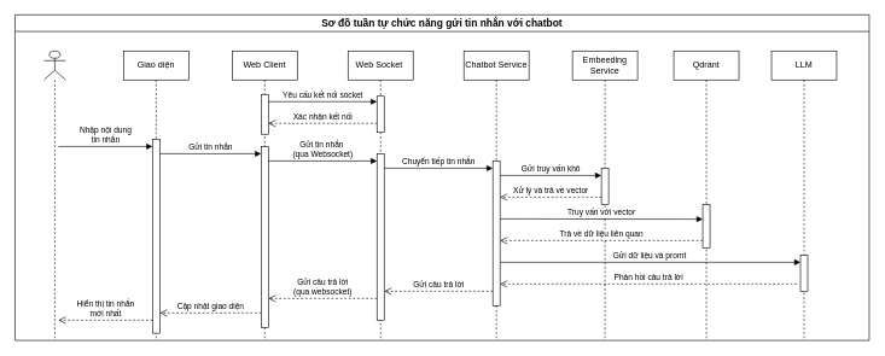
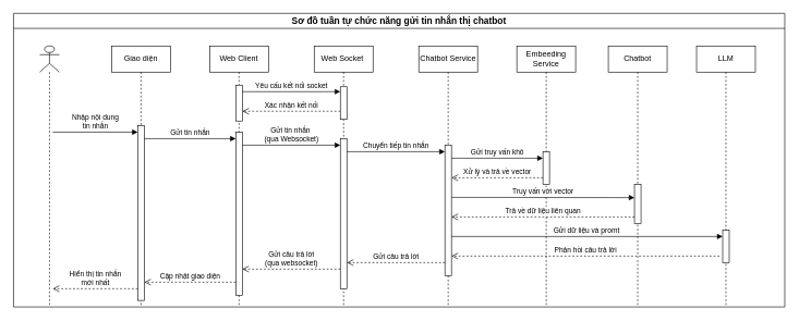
  <mxCell id="0" />
  <mxCell id="1" parent="0" />
- <mxCell id="2" value="Sơ đồ tuần tự chức năng gửi tin nhắn với chatbot" style="swimlane;whiteSpace=wrap;html=1;startSize=23;fontSize=14;" parent="1" vertex="1"><mxGeometry x="20" y="20" width="1180" height="450" as="geometry" /></mxCell>
+ <mxCell id="2" value="Sơ đồ tuần tự chức năng gửi tin nhắn thị chatbot" style="swimlane;whiteSpace=wrap;html=1;startSize=23;fontSize=14;" parent="1" vertex="1"><mxGeometry x="20" y="20" width="1180" height="450" as="geometry" /></mxCell>
  <mxCell id="3" value="" style="shape=umlLifeline;perimeter=lifelinePerimeter;whiteSpace=wrap;html=1;container=1;dropTarget=0;collapsible=0;recursiveResize=0;outlineConnect=0;portConstraint=eastwest;newEdgeStyle={&quot;curved&quot;:0,&quot;rounded&quot;:0};participant=umlActor;" parent="2" vertex="1"><mxGeometry x="40" y="50" width="30" height="400" as="geometry" /></mxCell>
  <mxCell id="4" value="Giao diện" style="shape=umlLifeline;perimeter=lifelinePerimeter;whiteSpace=wrap;html=1;container=1;dropTarget=0;collapsible=0;recursiveResize=0;outlineConnect=0;portConstraint=eastwest;newEdgeStyle={&quot;curved&quot;:0,&quot;rounded&quot;:0};" parent="2" vertex="1"><mxGeometry x="150" y="50" width="90" height="400" as="geometry" /></mxCell>
  <mxCell id="5" value="" style="html=1;points=[[0,0,0,0,5],[0,1,0,0,-5],[1,0,0,0,5],[1,1,0,0,-5]];perimeter=orthogonalPerimeter;outlineConnect=0;targetShapes=umlLifeline;portConstraint=eastwest;newEdgeStyle={&quot;curved&quot;:0,&quot;rounded&quot;:0};" parent="4" vertex="1"><mxGeometry x="40" y="122" width="10" height="268" as="geometry" /></mxCell>
  <mxCell id="6" value="Web Client" style="shape=umlLifeline;perimeter=lifelinePerimeter;whiteSpace=wrap;html=1;container=1;dropTarget=0;collapsible=0;recursiveResize=0;outlineConnect=0;portConstraint=eastwest;newEdgeStyle={&quot;curved&quot;:0,&quot;rounded&quot;:0};" parent="2" vertex="1"><mxGeometry x="300" y="50" width="90" height="400" as="geometry" /></mxCell>
  <mxCell id="7" value="&lt;span style=&quot;color: rgba(0, 0, 0, 0); font-family: monospace; font-size: 0px; text-align: start;&quot;&gt;%3CmxGraphModel%3E%3Croot%3E%3CmxCell%20id%3D%220%22%2F%3E%3CmxCell%20id%3D%221%22%20parent%3D%220%22%2F%3E%3CmxCell%20id%3D%222%22%20value%3D%22G%E1%BB%8Di%20API%20t%C3%ACm%20ki%E1%BA%BFm%20d%E1%BB%AF%20li%E1%BB%87u%22%20style%3D%22html%3D1%3BverticalAlign%3Dbottom%3BendArrow%3Dblock%3Bcurved%3D0%3Brounded%3D0%3B%22%20edge%3D%221%22%20parent%3D%221%22%3E%3CmxGeometry%20width%3D%2280%22%20relative%3D%221%22%20as%3D%22geometry%22%3E%3CmxPoint%20x%3D%22360%22%20y%3D%22730%22%20as%3D%22sourcePoint%22%2F%3E%3CmxPoint%20x%3D%22580%22%20y%3D%22730%22%20as%3D%22targetPoint%22%2F%3E%3C%2FmxGeometry%3E%3C%2FmxCell%3E%3C%2Froot%3E%3C%2FmxGraphModel%3E&lt;/span&gt;" style="html=1;points=[[0,0,0,0,5],[0,1,0,0,-5],[1,0,0,0,5],[1,1,0,0,-5]];perimeter=orthogonalPerimeter;outlineConnect=0;targetShapes=umlLifeline;portConstraint=eastwest;newEdgeStyle={&quot;curved&quot;:0,&quot;rounded&quot;:0};" parent="6" vertex="1"><mxGeometry x="40" y="132" width="10" height="250" as="geometry" /></mxCell>
  <mxCell id="8" value="" style="html=1;points=[[0,0,0,0,5],[0,1,0,0,-5],[1,0,0,0,5],[1,1,0,0,-5]];perimeter=orthogonalPerimeter;outlineConnect=0;targetShapes=umlLifeline;portConstraint=eastwest;newEdgeStyle={&quot;curved&quot;:0,&quot;rounded&quot;:0};" parent="6" vertex="1"><mxGeometry x="40" y="60" width="10" height="55" as="geometry" /></mxCell>
  <mxCell id="9" value="Yêu cấu kết nối socket" style="html=1;verticalAlign=bottom;endArrow=block;curved=0;rounded=0;" parent="6" target="13" edge="1"><mxGeometry width="80" relative="1" as="geometry"><mxPoint x="50" y="70" as="sourcePoint" /><mxPoint x="230" y="70" as="targetPoint" /></mxGeometry></mxCell>
  <mxCell id="10" value="Xác nhận kết nối" style="html=1;verticalAlign=bottom;endArrow=open;dashed=1;endSize=8;curved=0;rounded=0;" parent="6" edge="1"><mxGeometry relative="1" as="geometry"><mxPoint x="200" y="100" as="sourcePoint" /><mxPoint x="50" y="100" as="targetPoint" /><mxPoint as="offset" /></mxGeometry></mxCell>
  <mxCell id="11" value="Web Socket&amp;nbsp;" style="shape=umlLifeline;perimeter=lifelinePerimeter;whiteSpace=wrap;html=1;container=1;dropTarget=0;collapsible=0;recursiveResize=0;outlineConnect=0;portConstraint=eastwest;newEdgeStyle={&quot;curved&quot;:0,&quot;rounded&quot;:0};" parent="2" vertex="1"><mxGeometry x="460" y="50" width="90" height="400" as="geometry" /></mxCell>
  <mxCell id="12" value="" style="html=1;points=[[0,0,0,0,5],[0,1,0,0,-5],[1,0,0,0,5],[1,1,0,0,-5]];perimeter=orthogonalPerimeter;outlineConnect=0;targetShapes=umlLifeline;portConstraint=eastwest;newEdgeStyle={&quot;curved&quot;:0,&quot;rounded&quot;:0};" parent="11" vertex="1"><mxGeometry x="40" y="142" width="10" height="230" as="geometry" /></mxCell>
  <mxCell id="13" value="" style="html=1;points=[[0,0,0,0,5],[0,1,0,0,-5],[1,0,0,0,5],[1,1,0,0,-5]];perimeter=orthogonalPerimeter;outlineConnect=0;targetShapes=umlLifeline;portConstraint=eastwest;newEdgeStyle={&quot;curved&quot;:0,&quot;rounded&quot;:0};" parent="11" vertex="1"><mxGeometry x="40" y="62.5" width="10" height="50" as="geometry" /></mxCell>
  <mxCell id="14" value="Nhập nội dung &lt;br&gt;tin nhắn" style="html=1;verticalAlign=bottom;endArrow=block;curved=0;rounded=0;" parent="2" target="5" edge="1"><mxGeometry width="80" relative="1" as="geometry"><mxPoint x="60" y="182" as="sourcePoint" /><mxPoint x="230" y="182" as="targetPoint" /><mxPoint as="offset" /></mxGeometry></mxCell>
  <mxCell id="15" value="Chatbot Service" style="shape=umlLifeline;perimeter=lifelinePerimeter;whiteSpace=wrap;html=1;container=1;dropTarget=0;collapsible=0;recursiveResize=0;outlineConnect=0;portConstraint=eastwest;newEdgeStyle={&quot;curved&quot;:0,&quot;rounded&quot;:0};" parent="2" vertex="1"><mxGeometry x="620" y="50" width="90" height="400" as="geometry" /></mxCell>
  <mxCell id="16" value="" style="html=1;points=[[0,0,0,0,5],[0,1,0,0,-5],[1,0,0,0,5],[1,1,0,0,-5]];perimeter=orthogonalPerimeter;outlineConnect=0;targetShapes=umlLifeline;portConstraint=eastwest;newEdgeStyle={&quot;curved&quot;:0,&quot;rounded&quot;:0};" parent="15" vertex="1"><mxGeometry x="40" y="152" width="10" height="200" as="geometry" /></mxCell>
  <mxCell id="17" value="Embeeding Service" style="shape=umlLifeline;perimeter=lifelinePerimeter;whiteSpace=wrap;html=1;container=1;dropTarget=0;collapsible=0;recursiveResize=0;outlineConnect=0;portConstraint=eastwest;newEdgeStyle={&quot;curved&quot;:0,&quot;rounded&quot;:0};" parent="2" vertex="1"><mxGeometry x="770" y="50" width="90" height="400" as="geometry" /></mxCell>
  <mxCell id="18" value="" style="html=1;points=[[0,0,0,0,5],[0,1,0,0,-5],[1,0,0,0,5],[1,1,0,0,-5]];perimeter=orthogonalPerimeter;outlineConnect=0;targetShapes=umlLifeline;portConstraint=eastwest;newEdgeStyle={&quot;curved&quot;:0,&quot;rounded&quot;:0};" parent="17" vertex="1"><mxGeometry x="40" y="162" width="10" height="50" as="geometry" /></mxCell>
- <mxCell id="19" value="Qdrant" style="shape=umlLifeline;perimeter=lifelinePerimeter;whiteSpace=wrap;html=1;container=1;dropTarget=0;collapsible=0;recursiveResize=0;outlineConnect=0;portConstraint=eastwest;newEdgeStyle={&quot;curved&quot;:0,&quot;rounded&quot;:0};" parent="2" vertex="1"><mxGeometry x="910" y="50" width="90" height="400" as="geometry" /></mxCell>
+ <mxCell id="19" value="Chatbot" style="shape=umlLifeline;perimeter=lifelinePerimeter;whiteSpace=wrap;html=1;container=1;dropTarget=0;collapsible=0;recursiveResize=0;outlineConnect=0;portConstraint=eastwest;newEdgeStyle={&quot;curved&quot;:0,&quot;rounded&quot;:0};" parent="2" vertex="1"><mxGeometry x="910" y="50" width="90" height="400" as="geometry" /></mxCell>
  <mxCell id="20" value="" style="html=1;points=[[0,0,0,0,5],[0,1,0,0,-5],[1,0,0,0,5],[1,1,0,0,-5]];perimeter=orthogonalPerimeter;outlineConnect=0;targetShapes=umlLifeline;portConstraint=eastwest;newEdgeStyle={&quot;curved&quot;:0,&quot;rounded&quot;:0};" parent="19" vertex="1"><mxGeometry x="40" y="212" width="10" height="60" as="geometry" /></mxCell>
  <mxCell id="21" value="LLM" style="shape=umlLifeline;perimeter=lifelinePerimeter;whiteSpace=wrap;html=1;container=1;dropTarget=0;collapsible=0;recursiveResize=0;outlineConnect=0;portConstraint=eastwest;newEdgeStyle={&quot;curved&quot;:0,&quot;rounded&quot;:0};" parent="2" vertex="1"><mxGeometry x="1045" y="50" width="90" height="400" as="geometry" /></mxCell>
  <mxCell id="22" value="Gửi tin nhắn" style="html=1;verticalAlign=bottom;endArrow=block;curved=0;rounded=0;" parent="2" target="7" edge="1"><mxGeometry width="80" relative="1" as="geometry"><mxPoint x="200" y="192" as="sourcePoint" /><mxPoint x="410" y="192" as="targetPoint" /></mxGeometry></mxCell>
  <mxCell id="23" value="Gửi tin nhắn&amp;nbsp;&lt;br&gt;(qua Websocket)" style="html=1;verticalAlign=bottom;endArrow=block;curved=0;rounded=0;" parent="2" source="7" edge="1"><mxGeometry width="80" relative="1" as="geometry"><mxPoint x="420" y="202" as="sourcePoint" /><mxPoint x="500" y="202" as="targetPoint" /></mxGeometry></mxCell>
  <mxCell id="24" value="Chuyển tiếp tin nhắn" style="html=1;verticalAlign=bottom;endArrow=block;curved=0;rounded=0;" parent="2" source="12" edge="1"><mxGeometry width="80" relative="1" as="geometry"><mxPoint x="600" y="212" as="sourcePoint" /><mxPoint x="660" y="212" as="targetPoint" /><mxPoint as="offset" /></mxGeometry></mxCell>
  <mxCell id="25" value="Gửi truy vấn khô" style="html=1;verticalAlign=bottom;endArrow=block;curved=0;rounded=0;" parent="2" edge="1"><mxGeometry width="80" relative="1" as="geometry"><mxPoint x="670" y="222" as="sourcePoint" /><mxPoint x="810" y="222" as="targetPoint" /></mxGeometry></mxCell>
  <mxCell id="26" value="Xử lý và trả về vector" style="html=1;verticalAlign=bottom;endArrow=open;dashed=1;endSize=8;curved=0;rounded=0;" parent="2" edge="1"><mxGeometry relative="1" as="geometry"><mxPoint x="810" y="252" as="sourcePoint" /><mxPoint x="670" y="252" as="targetPoint" /><mxPoint as="offset" /></mxGeometry></mxCell>
  <mxCell id="27" value="Truy vấn với vector" style="html=1;verticalAlign=bottom;endArrow=block;curved=0;rounded=0;" parent="2" edge="1"><mxGeometry width="80" relative="1" as="geometry"><mxPoint x="670.0" y="282" as="sourcePoint" /><mxPoint x="950" y="282.42" as="targetPoint" /></mxGeometry></mxCell>
  <mxCell id="28" value="Trả về dữ liệu liên quan" style="html=1;verticalAlign=bottom;endArrow=open;dashed=1;endSize=8;curved=0;rounded=0;" parent="2" target="16" edge="1"><mxGeometry relative="1" as="geometry"><mxPoint x="950" y="312" as="sourcePoint" /><mxPoint x="960" y="311" as="targetPoint" /><mxPoint as="offset" /></mxGeometry></mxCell>
  <mxCell id="29" value="" style="html=1;points=[[0,0,0,0,5],[0,1,0,0,-5],[1,0,0,0,5],[1,1,0,0,-5]];perimeter=orthogonalPerimeter;outlineConnect=0;targetShapes=umlLifeline;portConstraint=eastwest;newEdgeStyle={&quot;curved&quot;:0,&quot;rounded&quot;:0};" parent="2" vertex="1"><mxGeometry x="1085" y="332" width="10" height="50" as="geometry" /></mxCell>
  <mxCell id="30" value="Gửi dữ liệu và promt&amp;nbsp;" style="html=1;verticalAlign=bottom;endArrow=block;curved=0;rounded=0;" parent="2" edge="1"><mxGeometry width="80" relative="1" as="geometry"><mxPoint x="670" y="342" as="sourcePoint" /><mxPoint x="1085" y="342" as="targetPoint" /></mxGeometry></mxCell>
  <mxCell id="31" value="Phản hồi câu trả lời" style="html=1;verticalAlign=bottom;endArrow=open;dashed=1;endSize=8;curved=0;rounded=0;" parent="2" target="16" edge="1"><mxGeometry relative="1" as="geometry"><mxPoint x="1080" y="372" as="sourcePoint" /><mxPoint x="960" y="372" as="targetPoint" /><mxPoint as="offset" /></mxGeometry></mxCell>
  <mxCell id="32" value="Gửi câu trả lời" style="html=1;verticalAlign=bottom;endArrow=open;dashed=1;endSize=8;curved=0;rounded=0;" parent="2" target="12" edge="1"><mxGeometry relative="1" as="geometry"><mxPoint x="660" y="382" as="sourcePoint" /><mxPoint x="600" y="382" as="targetPoint" /></mxGeometry></mxCell>
  <mxCell id="33" value="Gửi câu trả lời&lt;br&gt;(qua websocket)" style="html=1;verticalAlign=bottom;endArrow=open;dashed=1;endSize=8;curved=0;rounded=0;" parent="2" target="7" edge="1"><mxGeometry relative="1" as="geometry"><mxPoint x="500" y="392" as="sourcePoint" /><mxPoint x="420" y="392" as="targetPoint" /></mxGeometry></mxCell>
  <mxCell id="34" value="Cập nhật giao diện" style="html=1;verticalAlign=bottom;endArrow=open;dashed=1;endSize=8;curved=0;rounded=0;" parent="2" source="7" edge="1"><mxGeometry relative="1" as="geometry"><mxPoint x="410" y="412" as="sourcePoint" /><mxPoint x="200" y="412" as="targetPoint" /></mxGeometry></mxCell>
  <mxCell id="35" value="Hiển thị tin nhắn &lt;br&gt;mới nhất" style="html=1;verticalAlign=bottom;endArrow=open;dashed=1;endSize=8;curved=0;rounded=0;" parent="2" source="5" edge="1"><mxGeometry relative="1" as="geometry"><mxPoint x="230" y="422" as="sourcePoint" /><mxPoint x="60" y="422" as="targetPoint" /></mxGeometry></mxCell>
